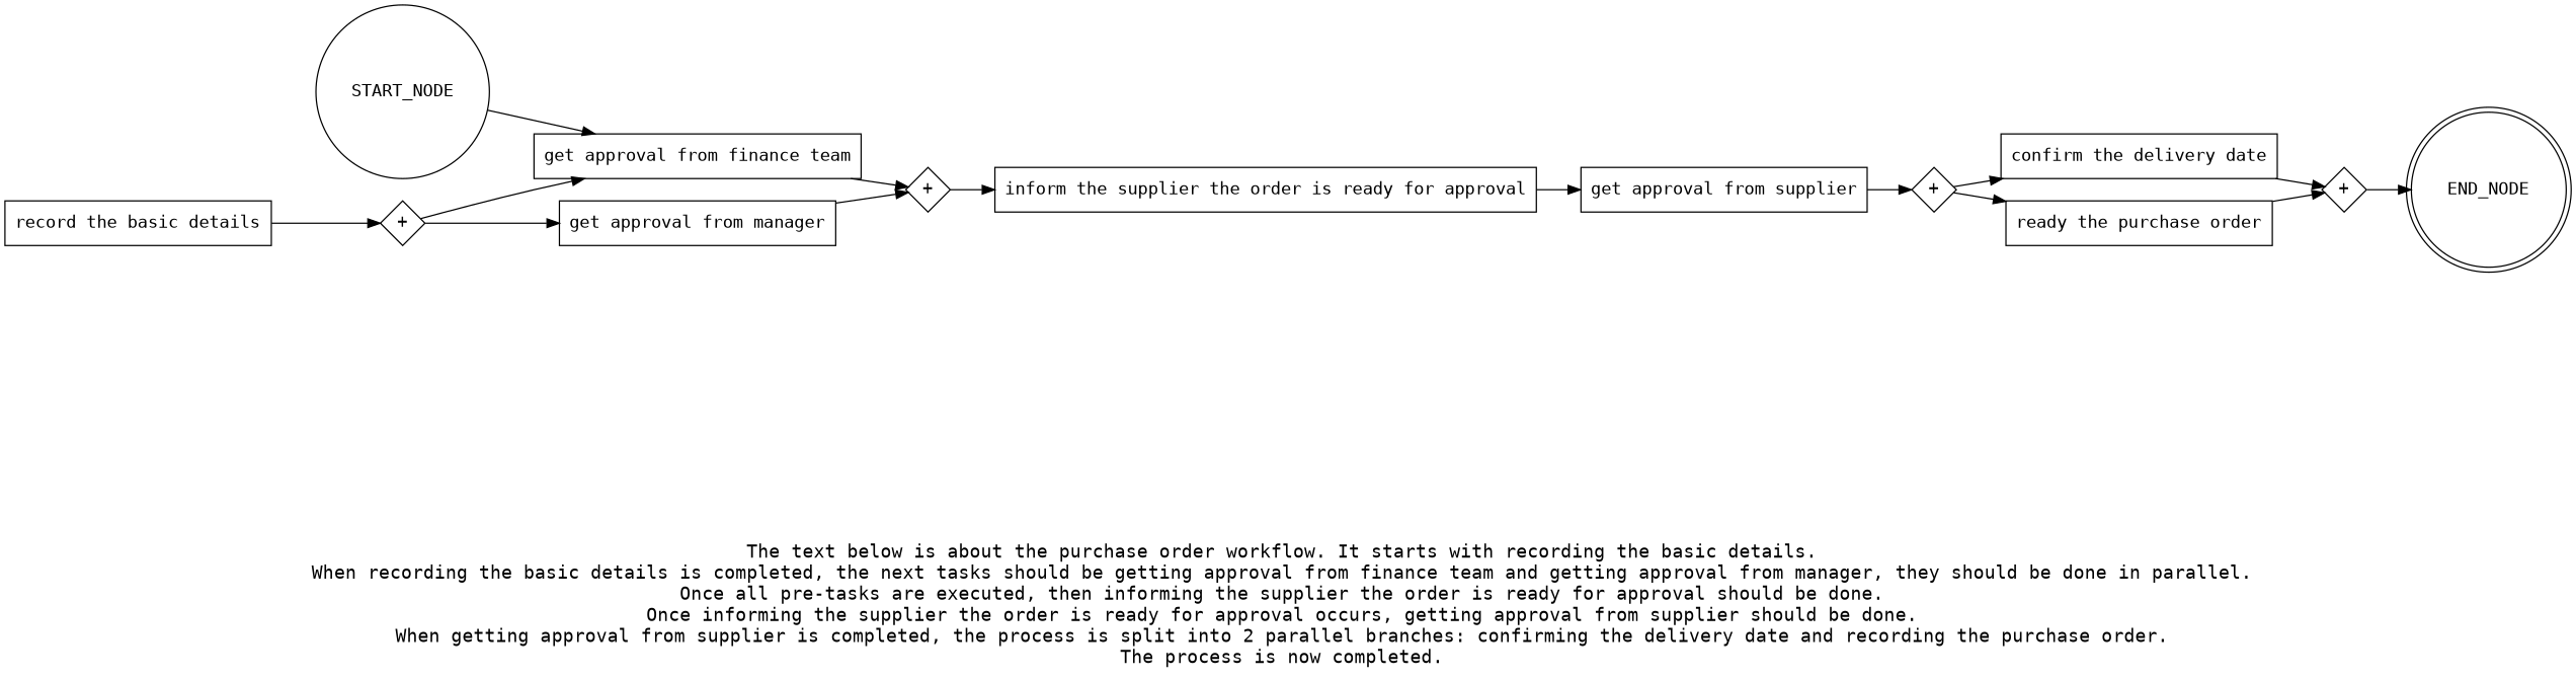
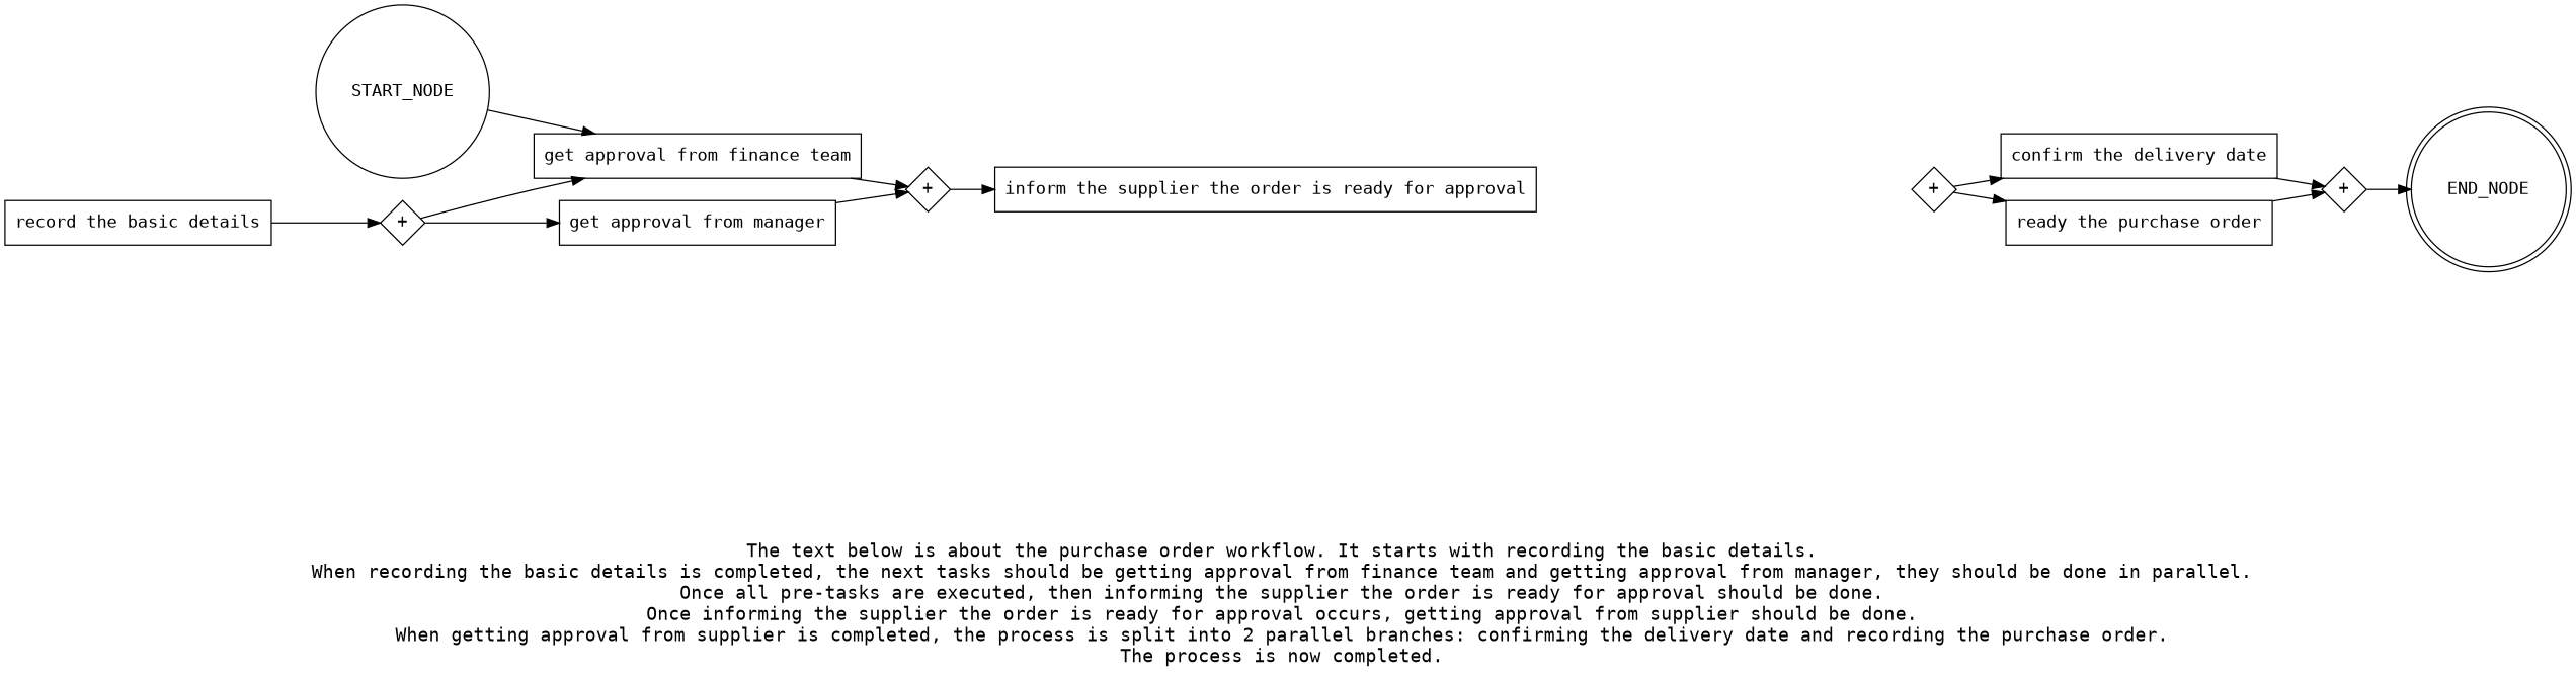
  digraph {
    fontname="DejaVu Sans Mono"
    fontsize=15
    label="\n\n\nThe text below is about the purchase order workflow. It starts with recording the basic details. \nWhen recording the basic details is completed, the next tasks should be getting approval from finance team and getting approval from manager, they should be done in parallel. \nOnce all pre-tasks are executed, then informing the supplier the order is ready for approval should be done. \nOnce informing the supplier the order is ready for approval occurs, getting approval from supplier should be done. \nWhen getting approval from supplier is completed, the process is split into 2 parallel branches: confirming the delivery date and recording the purchase order. \nThe process is now completed. \n"
    rankdir=LR
    node [fontname="DejaVu Sans Mono" shape=box]
    edge [fontname="DejaVu Sans Mono"]
    "record the basic details"
    n2 [fixedsize=true label="+" shape=diamond width=0.5]
    "get approval from finance team"
    "get approval from manager"
    n5 [fixedsize=true label="+" shape=diamond width=0.5]
    "inform the supplier the order is ready for approval"
-   "get approval from supplier"
    n8 [fixedsize=true label="+" shape=diamond width=0.5]
    "confirm the delivery date"
    n10 [label="ready the purchase order"]
    n11 [fixedsize=true label="+" shape=diamond width=0.5]
    END_NODE [shape=doublecircle width=0.2]
    START_NODE [shape=circle width=0.3]
    subgraph sub_1 {
      "record the basic details"
      n2
      "get approval from finance team"
      "get approval from manager"
      n5
      "inform the supplier the order is ready for approval"
-     "get approval from supplier"
      n8
      "confirm the delivery date"
      n10
      n11
    }
    "record the basic details" -> n2
    n2 -> "get approval from finance team"
    n2 -> "get approval from manager"
    "get approval from finance team" -> n5
    "get approval from manager" -> n5
    n5 -> "inform the supplier the order is ready for approval"
-   "inform the supplier the order is ready for approval" -> "get approval from supplier"
-   "get approval from supplier" -> n8
    n8 -> "confirm the delivery date"
    n8 -> n10
    "confirm the delivery date" -> n11
    n10 -> n11
    n11 -> END_NODE
    START_NODE -> "get approval from finance team"
  }
